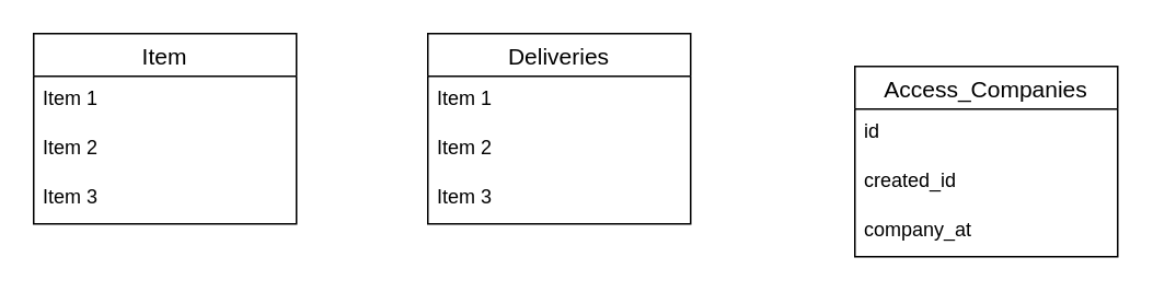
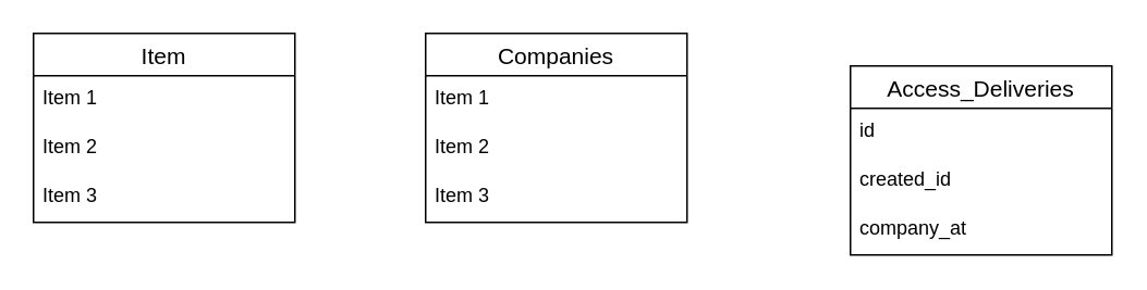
  <mxCell id="0" />
  <mxCell id="1" parent="0" />
  <mxCell id="2" value="Item" style="swimlane;fontStyle=0;childLayout=stackLayout;horizontal=1;startSize=26;horizontalStack=0;resizeParent=1;resizeParentMax=0;resizeLast=0;collapsible=1;marginBottom=0;align=center;fontSize=14;" vertex="1" parent="1"><mxGeometry x="20" y="20" width="160" height="116" as="geometry" /></mxCell>
  <mxCell id="3" value="Item 1" style="text;strokeColor=none;fillColor=none;spacingLeft=4;spacingRight=4;overflow=hidden;rotatable=0;points=[[0,0.5],[1,0.5]];portConstraint=eastwest;fontSize=12;" vertex="1" parent="2"><mxGeometry y="26" width="160" height="30" as="geometry" /></mxCell>
  <mxCell id="4" value="Item 2" style="text;strokeColor=none;fillColor=none;spacingLeft=4;spacingRight=4;overflow=hidden;rotatable=0;points=[[0,0.5],[1,0.5]];portConstraint=eastwest;fontSize=12;" vertex="1" parent="2"><mxGeometry y="56" width="160" height="30" as="geometry" /></mxCell>
  <mxCell id="5" value="Item 3" style="text;strokeColor=none;fillColor=none;spacingLeft=4;spacingRight=4;overflow=hidden;rotatable=0;points=[[0,0.5],[1,0.5]];portConstraint=eastwest;fontSize=12;" vertex="1" parent="2"><mxGeometry y="86" width="160" height="30" as="geometry" /></mxCell>
- <mxCell id="6" value="Deliveries" style="swimlane;fontStyle=0;childLayout=stackLayout;horizontal=1;startSize=26;horizontalStack=0;resizeParent=1;resizeParentMax=0;resizeLast=0;collapsible=1;marginBottom=0;align=center;fontSize=14;" vertex="1" parent="1"><mxGeometry x="260" y="20" width="160" height="116" as="geometry" /></mxCell>
+ <mxCell id="6" value="Companies" style="swimlane;fontStyle=0;childLayout=stackLayout;horizontal=1;startSize=26;horizontalStack=0;resizeParent=1;resizeParentMax=0;resizeLast=0;collapsible=1;marginBottom=0;align=center;fontSize=14;" vertex="1" parent="1"><mxGeometry x="260" y="20" width="160" height="116" as="geometry" /></mxCell>
  <mxCell id="7" value="Item 1" style="text;strokeColor=none;fillColor=none;spacingLeft=4;spacingRight=4;overflow=hidden;rotatable=0;points=[[0,0.5],[1,0.5]];portConstraint=eastwest;fontSize=12;" vertex="1" parent="6"><mxGeometry y="26" width="160" height="30" as="geometry" /></mxCell>
  <mxCell id="8" value="Item 2" style="text;strokeColor=none;fillColor=none;spacingLeft=4;spacingRight=4;overflow=hidden;rotatable=0;points=[[0,0.5],[1,0.5]];portConstraint=eastwest;fontSize=12;" vertex="1" parent="6"><mxGeometry y="56" width="160" height="30" as="geometry" /></mxCell>
  <mxCell id="9" value="Item 3" style="text;strokeColor=none;fillColor=none;spacingLeft=4;spacingRight=4;overflow=hidden;rotatable=0;points=[[0,0.5],[1,0.5]];portConstraint=eastwest;fontSize=12;" vertex="1" parent="6"><mxGeometry y="86" width="160" height="30" as="geometry" /></mxCell>
- <mxCell id="10" value="Access_Companies" style="swimlane;fontStyle=0;childLayout=stackLayout;horizontal=1;startSize=26;horizontalStack=0;resizeParent=1;resizeParentMax=0;resizeLast=0;collapsible=1;marginBottom=0;align=center;fontSize=14;" vertex="1" parent="1"><mxGeometry x="520" y="40" width="160" height="116" as="geometry" /></mxCell>
+ <mxCell id="10" value="Access_Deliveries" style="swimlane;fontStyle=0;childLayout=stackLayout;horizontal=1;startSize=26;horizontalStack=0;resizeParent=1;resizeParentMax=0;resizeLast=0;collapsible=1;marginBottom=0;align=center;fontSize=14;" vertex="1" parent="1"><mxGeometry x="520" y="40" width="160" height="116" as="geometry" /></mxCell>
  <mxCell id="11" value="id" style="text;strokeColor=none;fillColor=none;spacingLeft=4;spacingRight=4;overflow=hidden;rotatable=0;points=[[0,0.5],[1,0.5]];portConstraint=eastwest;fontSize=12;" vertex="1" parent="10"><mxGeometry y="26" width="160" height="30" as="geometry" /></mxCell>
  <mxCell id="12" value="created_id" style="text;strokeColor=none;fillColor=none;spacingLeft=4;spacingRight=4;overflow=hidden;rotatable=0;points=[[0,0.5],[1,0.5]];portConstraint=eastwest;fontSize=12;" vertex="1" parent="10"><mxGeometry y="56" width="160" height="30" as="geometry" /></mxCell>
  <mxCell id="13" value="company_at" style="text;strokeColor=none;fillColor=none;spacingLeft=4;spacingRight=4;overflow=hidden;rotatable=0;points=[[0,0.5],[1,0.5]];portConstraint=eastwest;fontSize=12;" vertex="1" parent="10"><mxGeometry y="86" width="160" height="30" as="geometry" /></mxCell>
